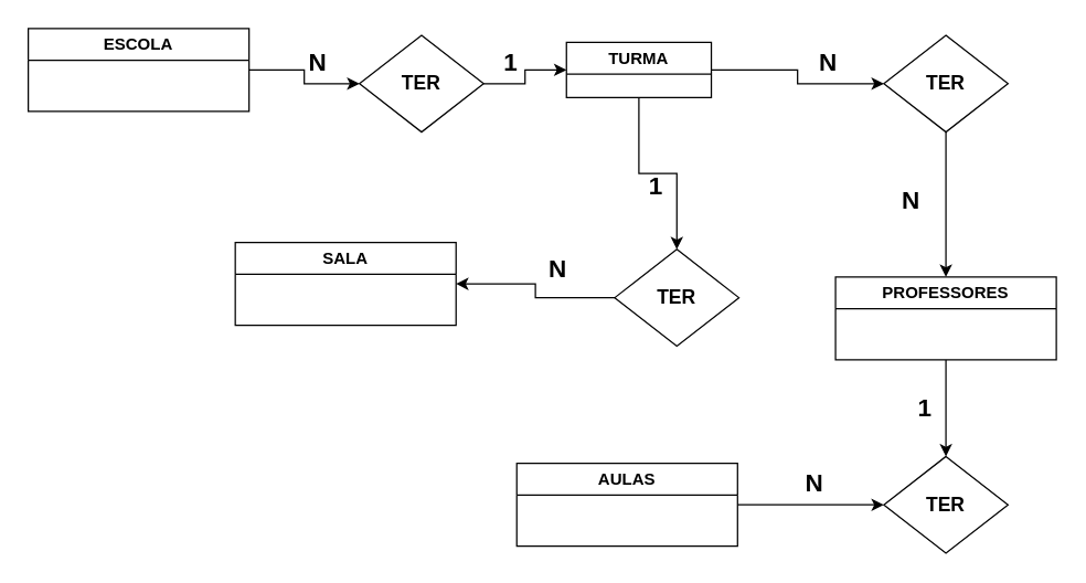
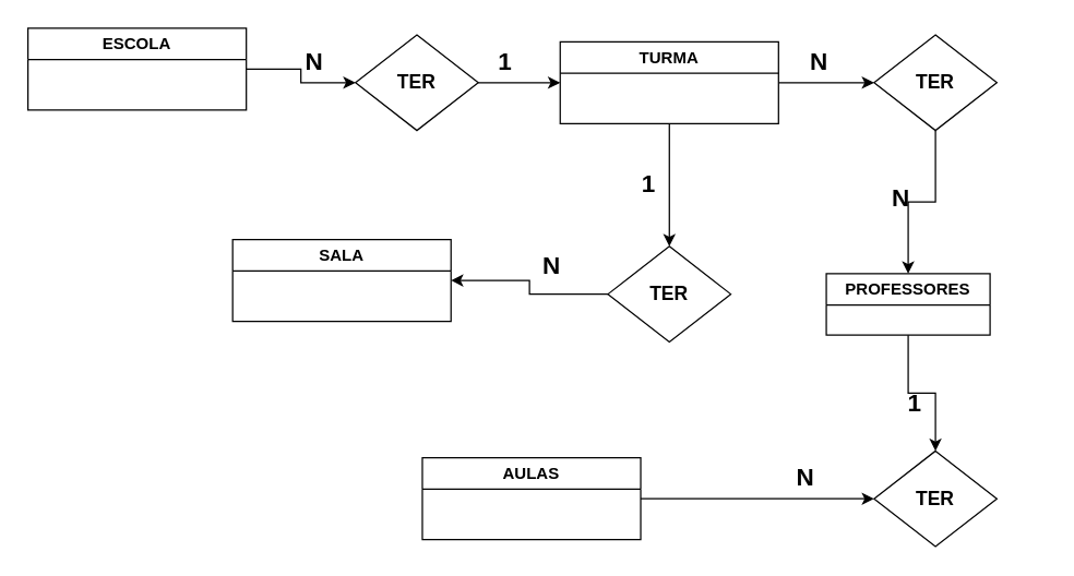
  <mxCell id="0" />
  <mxCell id="1" parent="0" />
  <mxCell id="2" style="edgeStyle=orthogonalEdgeStyle;rounded=0;orthogonalLoop=1;jettySize=auto;html=1;" edge="1" parent="1" source="3" target="13"><mxGeometry relative="1" as="geometry" /></mxCell>
  <mxCell id="3" value="ESCOLA" style="swimlane;whiteSpace=wrap;html=1;" vertex="1" parent="1"><mxGeometry x="20" y="20" width="160" height="60" as="geometry" /></mxCell>
  <mxCell id="4" style="edgeStyle=orthogonalEdgeStyle;rounded=0;orthogonalLoop=1;jettySize=auto;html=1;entryX=0;entryY=0.5;entryDx=0;entryDy=0;" edge="1" parent="1" source="5" target="18"><mxGeometry relative="1" as="geometry" /></mxCell>
- <mxCell id="5" value="AULAS" style="swimlane;whiteSpace=wrap;html=1;" vertex="1" parent="1"><mxGeometry x="374" y="335" width="160" height="60" as="geometry" /></mxCell>
+ <mxCell id="5" value="AULAS" style="swimlane;whiteSpace=wrap;html=1;" vertex="1" parent="1"><mxGeometry x="309" y="335" width="160" height="60" as="geometry" /></mxCell>
  <mxCell id="6" value="SALA" style="swimlane;whiteSpace=wrap;html=1;" vertex="1" parent="1"><mxGeometry x="170" y="175" width="160" height="60" as="geometry" /></mxCell>
  <mxCell id="7" style="edgeStyle=orthogonalEdgeStyle;rounded=0;orthogonalLoop=1;jettySize=auto;html=1;entryX=0.5;entryY=0;entryDx=0;entryDy=0;" edge="1" parent="1" source="8" target="18"><mxGeometry relative="1" as="geometry" /></mxCell>
- <mxCell id="8" value="PROFESSORES" style="swimlane;whiteSpace=wrap;html=1;" vertex="1" parent="1"><mxGeometry x="605" y="200" width="160" height="60" as="geometry" /></mxCell>
+ <mxCell id="8" value="PROFESSORES" style="swimlane;whiteSpace=wrap;html=1;" vertex="1" parent="1"><mxGeometry x="605" y="200" width="120" height="45" as="geometry" /></mxCell>
  <mxCell id="9" style="edgeStyle=orthogonalEdgeStyle;rounded=0;orthogonalLoop=1;jettySize=auto;html=1;entryX=0;entryY=0.5;entryDx=0;entryDy=0;" edge="1" parent="1" source="11" target="15"><mxGeometry relative="1" as="geometry" /></mxCell>
  <mxCell id="10" style="edgeStyle=orthogonalEdgeStyle;rounded=0;orthogonalLoop=1;jettySize=auto;html=1;exitX=0.5;exitY=1;exitDx=0;exitDy=0;" edge="1" parent="1" source="11" target="17"><mxGeometry relative="1" as="geometry" /></mxCell>
- <mxCell id="11" value="TURMA" style="swimlane;whiteSpace=wrap;html=1;" vertex="1" parent="1"><mxGeometry x="410" y="30" width="105" height="40" as="geometry" /></mxCell>
+ <mxCell id="11" value="TURMA" style="swimlane;whiteSpace=wrap;html=1;" vertex="1" parent="1"><mxGeometry x="410" y="30" width="160" height="60" as="geometry" /></mxCell>
  <mxCell id="12" style="edgeStyle=orthogonalEdgeStyle;rounded=0;orthogonalLoop=1;jettySize=auto;html=1;entryX=0;entryY=0.5;entryDx=0;entryDy=0;" edge="1" parent="1" source="13" target="11"><mxGeometry relative="1" as="geometry" /></mxCell>
  <mxCell id="13" value="&lt;font size=&quot;1&quot;&gt;&lt;b style=&quot;font-size: 14px;&quot;&gt;TER&lt;/b&gt;&lt;/font&gt;" style="rhombus;whiteSpace=wrap;html=1;" vertex="1" parent="1"><mxGeometry x="260" y="25" width="90" height="70" as="geometry" /></mxCell>
  <mxCell id="14" style="edgeStyle=orthogonalEdgeStyle;rounded=0;orthogonalLoop=1;jettySize=auto;html=1;entryX=0.5;entryY=0;entryDx=0;entryDy=0;" edge="1" parent="1" source="15" target="8"><mxGeometry relative="1" as="geometry" /></mxCell>
  <mxCell id="15" value="&lt;font size=&quot;1&quot;&gt;&lt;b style=&quot;font-size: 14px;&quot;&gt;TER&lt;/b&gt;&lt;/font&gt;" style="rhombus;whiteSpace=wrap;html=1;" vertex="1" parent="1"><mxGeometry x="640" y="25" width="90" height="70" as="geometry" /></mxCell>
  <mxCell id="16" style="edgeStyle=orthogonalEdgeStyle;rounded=0;orthogonalLoop=1;jettySize=auto;html=1;exitX=0;exitY=0.5;exitDx=0;exitDy=0;entryX=1;entryY=0.5;entryDx=0;entryDy=0;" edge="1" parent="1" source="17" target="6"><mxGeometry relative="1" as="geometry" /></mxCell>
  <mxCell id="17" value="&lt;font size=&quot;1&quot;&gt;&lt;b style=&quot;font-size: 14px;&quot;&gt;TER&lt;/b&gt;&lt;/font&gt;" style="rhombus;whiteSpace=wrap;html=1;" vertex="1" parent="1"><mxGeometry x="445" y="180" width="90" height="70" as="geometry" /></mxCell>
  <mxCell id="18" value="&lt;font size=&quot;1&quot;&gt;&lt;b style=&quot;font-size: 14px;&quot;&gt;TER&lt;/b&gt;&lt;/font&gt;" style="rhombus;whiteSpace=wrap;html=1;" vertex="1" parent="1"><mxGeometry x="640" y="330" width="90" height="70" as="geometry" /></mxCell>
  <mxCell id="19" value="&lt;font style=&quot;font-size: 18px;&quot;&gt;&lt;b&gt;N&lt;/b&gt;&lt;/font&gt;" style="text;html=1;strokeColor=none;fillColor=none;align=center;verticalAlign=middle;whiteSpace=wrap;rounded=0;" vertex="1" parent="1"><mxGeometry x="200" y="30" width="60" height="30" as="geometry" /></mxCell>
  <mxCell id="20" value="&lt;font style=&quot;font-size: 18px;&quot;&gt;&lt;b&gt;N&lt;/b&gt;&lt;/font&gt;" style="text;html=1;strokeColor=none;fillColor=none;align=center;verticalAlign=middle;whiteSpace=wrap;rounded=0;" vertex="1" parent="1"><mxGeometry x="570" y="30" width="60" height="30" as="geometry" /></mxCell>
  <mxCell id="21" value="&lt;font style=&quot;font-size: 18px;&quot;&gt;&lt;b&gt;N&lt;/b&gt;&lt;/font&gt;" style="text;html=1;strokeColor=none;fillColor=none;align=center;verticalAlign=middle;whiteSpace=wrap;rounded=0;" vertex="1" parent="1"><mxGeometry x="630" y="130" width="60" height="30" as="geometry" /></mxCell>
  <mxCell id="22" value="&lt;font style=&quot;font-size: 18px;&quot;&gt;&lt;b&gt;1&lt;/b&gt;&lt;/font&gt;" style="text;html=1;strokeColor=none;fillColor=none;align=center;verticalAlign=middle;whiteSpace=wrap;rounded=0;" vertex="1" parent="1"><mxGeometry x="340" y="30" width="60" height="30" as="geometry" /></mxCell>
  <mxCell id="23" value="&lt;font style=&quot;font-size: 18px;&quot;&gt;&lt;b&gt;N&lt;/b&gt;&lt;/font&gt;" style="text;html=1;strokeColor=none;fillColor=none;align=center;verticalAlign=middle;whiteSpace=wrap;rounded=0;" vertex="1" parent="1"><mxGeometry x="374" y="180" width="60" height="30" as="geometry" /></mxCell>
  <mxCell id="24" value="&lt;font style=&quot;font-size: 18px;&quot;&gt;&lt;b&gt;1&lt;/b&gt;&lt;/font&gt;" style="text;html=1;strokeColor=none;fillColor=none;align=center;verticalAlign=middle;whiteSpace=wrap;rounded=0;" vertex="1" parent="1"><mxGeometry x="445" y="120" width="60" height="30" as="geometry" /></mxCell>
  <mxCell id="25" value="&lt;font style=&quot;font-size: 18px;&quot;&gt;&lt;b&gt;N&lt;/b&gt;&lt;/font&gt;" style="text;html=1;strokeColor=none;fillColor=none;align=center;verticalAlign=middle;whiteSpace=wrap;rounded=0;" vertex="1" parent="1"><mxGeometry x="560" y="335" width="60" height="30" as="geometry" /></mxCell>
  <mxCell id="26" value="&lt;font style=&quot;font-size: 18px;&quot;&gt;&lt;b&gt;1&lt;/b&gt;&lt;/font&gt;" style="text;html=1;strokeColor=none;fillColor=none;align=center;verticalAlign=middle;whiteSpace=wrap;rounded=0;" vertex="1" parent="1"><mxGeometry x="640" y="280" width="60" height="30" as="geometry" /></mxCell>
